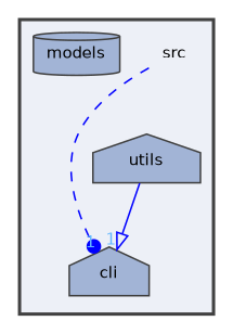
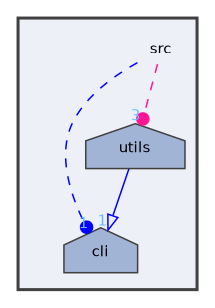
  digraph {
    compound=true
    node [fontname=Helvetica fontsize=10 shape=house color=grey25 fillcolor="#a2b4d6" style=filled]
    edge [arrowhead=dot color=blue fontcolor=steelblue1 fontname=Helvetica fontsize=10 headlabel=1 labeldistance=1.5 labelfontname=Helvetica labelfontsize=10 style=dashed]
    n1 [height=0.2 label=src shape=plaintext width=0.4 color="" fillcolor="" style=""]
    n2 [height=0.2 label=cli width=0.4]
-   n3 [height=0.2 label=models shape=cylinder width=0.4]
    n4 [height=0.2 label=utils width=0.4]
    subgraph cluster_1 {
      bgcolor="#edf0f7"
      fontname=Helvetica
      fontsize=10
      pencolor=grey25
      style="filled,bold"
      n1
      n2
-     n3
      n4
    }
    n1 -> n2
+   n1 -> n4 [color=deeppink headlabel=3]
    n4 -> n2 [arrowhead=onormal style=solid]
  }
